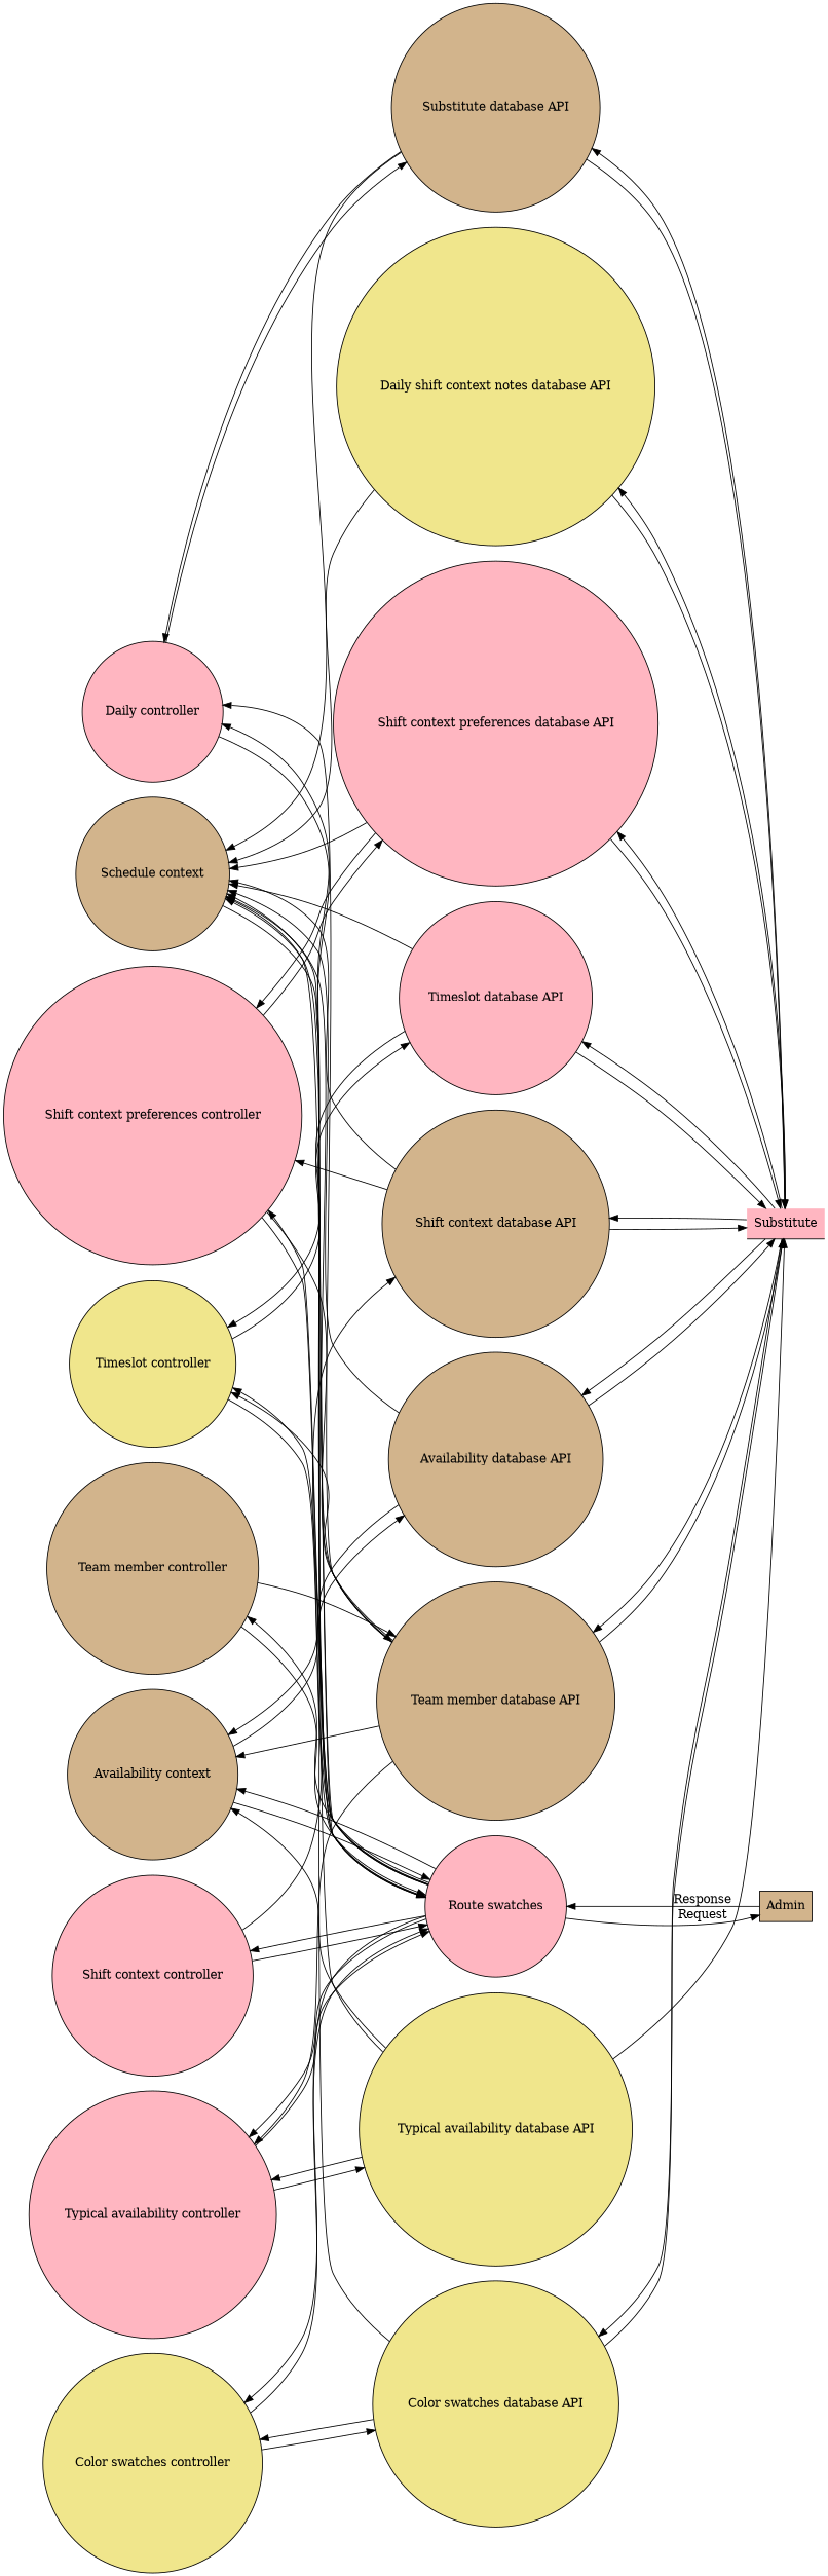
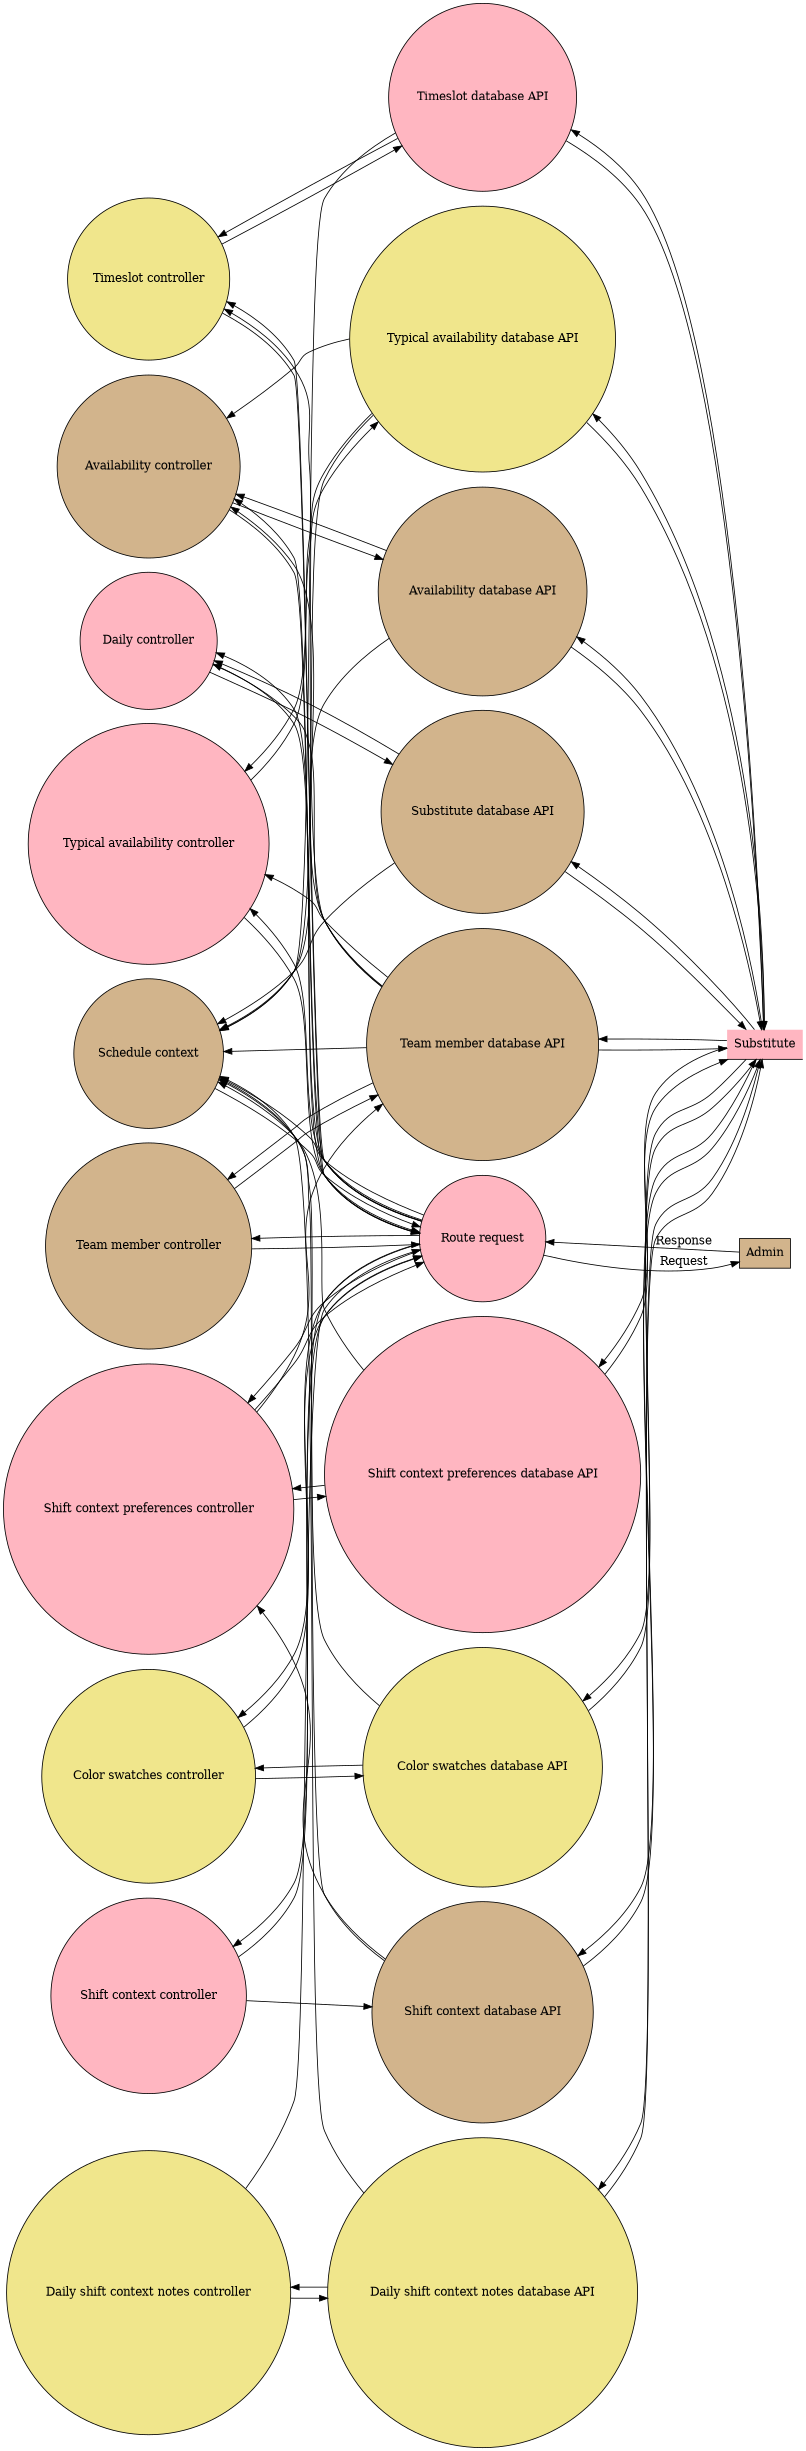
  digraph {
    rankdir=LR
    node [fillcolor=tan shape=circle style=filled]
    "Team member controller"
    "Typical availability controller" [fillcolor=lightpink]
-   "Availability controller" [label="Availability context"]
+   "Availability controller"
    "Shift context controller" [fillcolor=lightpink]
    "Shift context preferences controller" [fillcolor=lightpink]
    "Color swatches controller" [fillcolor=khaki]
+   "Daily shift context notes controller" [fillcolor=khaki]
    "Timeslot controller" [fillcolor=khaki]
    n9 [fillcolor=lightpink label="Daily controller"]
    n10 [label="Schedule context"]
    "Team member database API"
    "Typical availability database API" [fillcolor=khaki]
    "Availability database API"
    "Shift context database API"
    "Shift context preferences database API" [fillcolor=lightpink]
    "Color swatches database API" [fillcolor=khaki]
    "Daily shift context notes database API" [fillcolor=khaki]
    "Timeslot database API" [fillcolor=lightpink]
    "Substitute database API"
-   "Route request" [fillcolor=lightpink label="Route swatches"]
+   "Route request" [fillcolor=lightpink]
    n21 [fillcolor=lightpink label=Substitute shape=underline]
    Admin [shape=box]
    subgraph sub_1 {
      rank=same
      "Team member controller"
      "Typical availability controller"
      "Availability controller"
      "Shift context controller"
      "Shift context preferences controller"
      "Color swatches controller"
+     "Daily shift context notes controller"
      "Timeslot controller"
      n9
      n10
    }
    subgraph sub_2 {
      rank=same
      "Team member database API"
      "Typical availability database API"
      "Availability database API"
      "Shift context database API"
      "Shift context preferences database API"
      "Color swatches database API"
      "Daily shift context notes database API"
      "Timeslot database API"
      "Substitute database API"
    }
    "Team member controller" -> "Team member database API"
    "Team member controller" -> "Route request"
    "Typical availability controller" -> "Typical availability database API"
    "Typical availability controller" -> "Route request"
    "Availability controller" -> "Availability database API"
    "Availability controller" -> "Route request"
    "Shift context controller" -> "Shift context database API"
    "Shift context controller" -> "Route request"
    "Shift context preferences controller" -> "Team member database API"
    "Shift context preferences controller" -> "Shift context preferences database API"
    "Shift context preferences controller" -> "Route request"
    "Color swatches controller" -> "Color swatches database API"
    "Color swatches controller" -> "Route request"
+   "Daily shift context notes controller" -> "Daily shift context notes database API"
+   "Daily shift context notes controller" -> "Route request"
    "Timeslot controller" -> "Timeslot database API"
    "Timeslot controller" -> "Route request"
    n9 -> "Substitute database API"
    n9 -> "Route request"
    n10 -> "Route request"
+   "Team member database API" -> "Team member controller"
    "Team member database API" -> "Typical availability controller"
    "Team member database API" -> "Availability controller"
    "Team member database API" -> "Timeslot controller"
    "Team member database API" -> n9
    "Team member database API" -> n10
    "Team member database API" -> n21
    "Typical availability database API" -> "Typical availability controller"
    "Typical availability database API" -> "Availability controller"
    "Typical availability database API" -> n10
    "Typical availability database API" -> n21
    "Availability database API" -> "Availability controller"
    "Availability database API" -> n10
    "Availability database API" -> n21
    "Shift context database API" -> "Shift context preferences controller"
    "Shift context database API" -> n10
    "Shift context database API" -> n21
    "Shift context preferences database API" -> "Shift context preferences controller"
    "Shift context preferences database API" -> n10
    "Shift context preferences database API" -> n21
    "Color swatches database API" -> "Color swatches controller"
    "Color swatches database API" -> n10
    "Color swatches database API" -> n21
+   "Daily shift context notes database API" -> "Daily shift context notes controller"
    "Daily shift context notes database API" -> n10
    "Daily shift context notes database API" -> n21
    "Timeslot database API" -> "Timeslot controller"
    "Timeslot database API" -> n10
    "Timeslot database API" -> n21
    "Substitute database API" -> n9
    "Substitute database API" -> n10
    "Substitute database API" -> n21
    "Route request" -> "Team member controller"
    "Route request" -> "Typical availability controller"
    "Route request" -> "Availability controller"
    "Route request" -> "Shift context controller"
    "Route request" -> "Shift context preferences controller"
    "Route request" -> "Color swatches controller"
    "Route request" -> "Timeslot controller"
    "Route request" -> n9
    "Route request" -> n10
    "Route request" -> Admin [label=Request]
    n21 -> "Team member database API"
+   n21 -> "Typical availability database API"
    n21 -> "Availability database API"
    n21 -> "Shift context database API"
    n21 -> "Shift context preferences database API"
    n21 -> "Color swatches database API"
    n21 -> "Daily shift context notes database API"
    n21 -> "Timeslot database API"
    n21 -> "Substitute database API"
    Admin -> "Route request" [label=Response]
  }
